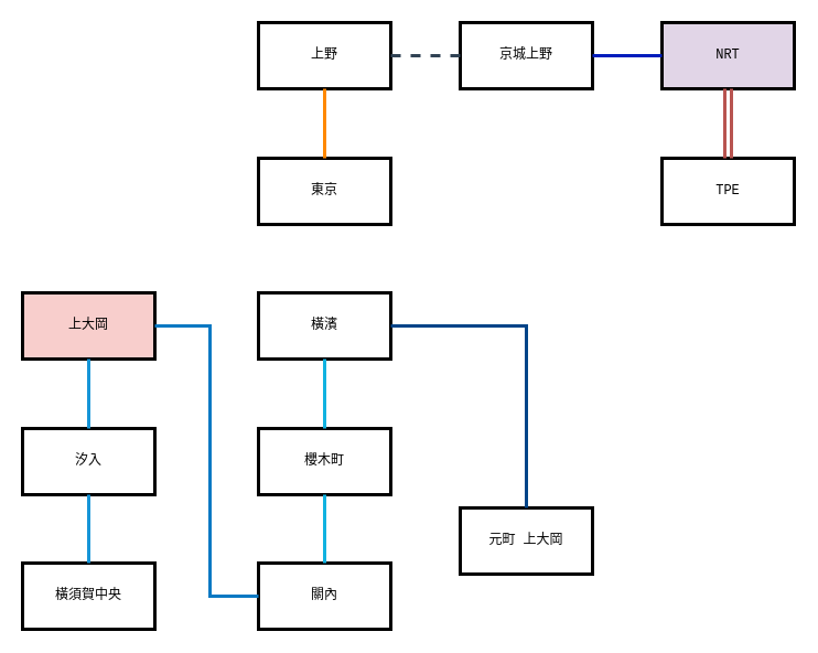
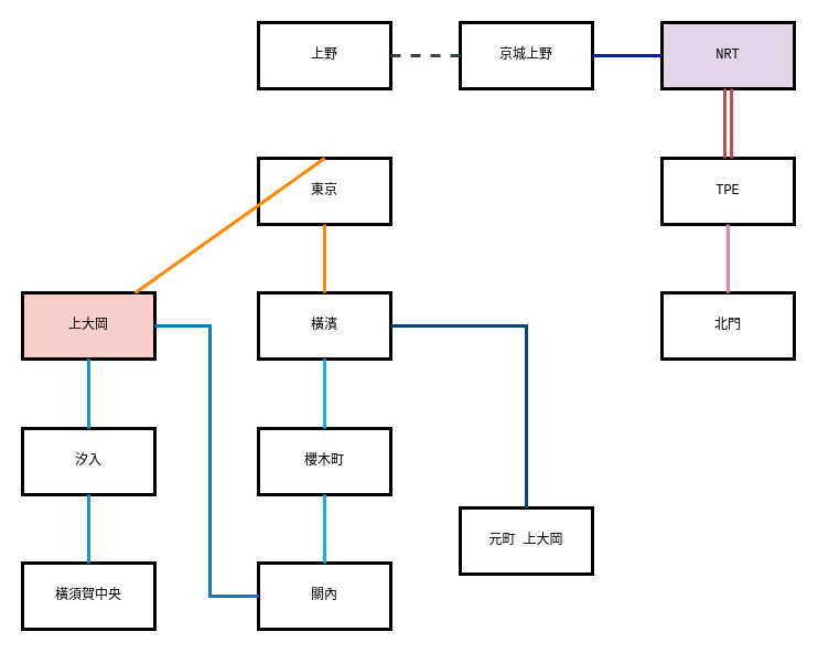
  <mxCell id="0" />
  <mxCell id="1" parent="0" />
  <mxCell id="2" value="京城上野" style="rounded=0;whiteSpace=wrap;html=1;strokeWidth=3;fontFamily=Courier New;" parent="1" vertex="1"><mxGeometry x="417" y="20" width="120" height="60" as="geometry" /></mxCell>
  <mxCell id="3" value="NRT" style="rounded=0;whiteSpace=wrap;html=1;strokeWidth=3;fontFamily=Courier New;fillColor=#e1d5e7;" parent="1" vertex="1"><mxGeometry x="600" y="20" width="120" height="60" as="geometry" /></mxCell>
  <mxCell id="4" value="上野" style="rounded=0;whiteSpace=wrap;html=1;strokeWidth=3;fontFamily=Courier New;" parent="1" vertex="1"><mxGeometry x="234" y="20" width="120" height="60" as="geometry" /></mxCell>
  <mxCell id="5" value="東京" style="rounded=0;whiteSpace=wrap;html=1;strokeWidth=3;fontFamily=Courier New;" parent="1" vertex="1"><mxGeometry x="234" y="143" width="120" height="60" as="geometry" /></mxCell>
  <mxCell id="6" value="橫濱" style="rounded=0;whiteSpace=wrap;html=1;strokeWidth=3;fontFamily=Courier New;" parent="1" vertex="1"><mxGeometry x="234" y="265" width="120" height="60" as="geometry" /></mxCell>
  <mxCell id="7" value="櫻木町" style="rounded=0;whiteSpace=wrap;html=1;strokeWidth=3;fontFamily=Courier New;" parent="1" vertex="1"><mxGeometry x="234" y="388" width="120" height="60" as="geometry" /></mxCell>
  <mxCell id="8" value="關內" style="rounded=0;whiteSpace=wrap;html=1;strokeWidth=3;fontFamily=Courier New;" parent="1" vertex="1"><mxGeometry x="234" y="510" width="120" height="60" as="geometry" /></mxCell>
  <mxCell id="9" value="元町 上大岡" style="rounded=0;whiteSpace=wrap;html=1;strokeWidth=3;fontFamily=Courier New;" parent="1" vertex="1"><mxGeometry x="417" y="460" width="120" height="60" as="geometry" /></mxCell>
  <mxCell id="10" value="上大岡" style="rounded=0;whiteSpace=wrap;html=1;strokeWidth=3;fontFamily=Courier New;fillColor=#f8cecc;" parent="1" vertex="1"><mxGeometry x="20" y="265" width="120" height="60" as="geometry" /></mxCell>
  <mxCell id="11" value="汐入" style="rounded=0;whiteSpace=wrap;html=1;strokeWidth=3;fontFamily=Courier New;" parent="1" vertex="1"><mxGeometry x="20" y="388" width="120" height="60" as="geometry" /></mxCell>
  <mxCell id="12" value="橫須賀中央" style="rounded=0;whiteSpace=wrap;html=1;strokeWidth=3;fontFamily=Courier New;" parent="1" vertex="1"><mxGeometry x="20" y="510" width="120" height="60" as="geometry" /></mxCell>
  <mxCell id="13" value="" style="endArrow=none;html=1;rounded=0;entryX=0;entryY=0.5;entryDx=0;entryDy=0;exitX=1;exitY=0.5;exitDx=0;exitDy=0;fillColor=#0050ef;strokeColor=#001DBC;strokeWidth=3;fontFamily=Courier New;" parent="1" source="2" target="3" edge="1"><mxGeometry width="50" height="50" relative="1" as="geometry"><mxPoint x="340" y="-80" as="sourcePoint" /><mxPoint x="390" y="-130" as="targetPoint" /></mxGeometry></mxCell>
  <mxCell id="14" value="" style="endArrow=none;dashed=1;html=1;rounded=0;entryX=0;entryY=0.5;entryDx=0;entryDy=0;exitX=1;exitY=0.5;exitDx=0;exitDy=0;strokeWidth=3;fillColor=#647687;strokeColor=#314354;fontFamily=Courier New;" parent="1" source="4" target="2" edge="1"><mxGeometry width="50" height="50" relative="1" as="geometry"><mxPoint x="230" y="-60" as="sourcePoint" /><mxPoint x="280" y="-110" as="targetPoint" /></mxGeometry></mxCell>
- <mxCell id="15" value="" style="endArrow=none;html=1;rounded=0;entryX=0.5;entryY=1;entryDx=0;entryDy=0;exitX=0.5;exitY=0;exitDx=0;exitDy=0;strokeWidth=3;fillColor=#fff2cc;gradientColor=#ffd966;strokeColor=#ff8800;fontFamily=Courier New;" parent="1" source="5" target="4" edge="1"><mxGeometry width="50" height="50" relative="1" as="geometry"><mxPoint x="220" y="-40" as="sourcePoint" /><mxPoint x="270" y="-90" as="targetPoint" /></mxGeometry></mxCell>
+ <mxCell id="15" value="" style="endArrow=none;html=1;rounded=0;exitX=0.5;exitY=0;exitDx=0;exitDy=0;strokeWidth=3;fillColor=#fff2cc;gradientColor=#ffd966;strokeColor=#ff8800;fontFamily=Courier New;" parent="1" source="5" target="10" edge="1"><mxGeometry width="50" height="50" relative="1" as="geometry"><mxPoint x="220" y="-40" as="sourcePoint" /><mxPoint x="270" y="-90" as="targetPoint" /></mxGeometry></mxCell>
+ <mxCell id="16" value="" style="endArrow=none;html=1;rounded=0;entryX=0.5;entryY=1;entryDx=0;entryDy=0;exitX=0.5;exitY=0;exitDx=0;exitDy=0;strokeWidth=3;fillColor=#fff2cc;gradientColor=#ffd966;strokeColor=#ff8800;fontFamily=Courier New;" parent="1" source="6" target="5" edge="1"><mxGeometry width="50" height="50" relative="1" as="geometry"><mxPoint x="120" y="193" as="sourcePoint" /><mxPoint x="120" y="130" as="targetPoint" /></mxGeometry></mxCell>
  <mxCell id="17" value="" style="endArrow=none;html=1;rounded=0;entryX=0.5;entryY=1;entryDx=0;entryDy=0;exitX=0.5;exitY=0;exitDx=0;exitDy=0;strokeWidth=3;strokeColor=#10B2E0;fontFamily=Courier New;" parent="1" source="7" target="6" edge="1"><mxGeometry width="50" height="50" relative="1" as="geometry"><mxPoint x="180" y="390" as="sourcePoint" /><mxPoint x="230" y="340" as="targetPoint" /></mxGeometry></mxCell>
  <mxCell id="18" value="" style="endArrow=none;html=1;rounded=0;exitX=0.5;exitY=1;exitDx=0;exitDy=0;strokeWidth=3;strokeColor=#10B2E0;entryX=0.5;entryY=0;entryDx=0;entryDy=0;fontFamily=Courier New;" parent="1" source="7" target="8" edge="1"><mxGeometry width="50" height="50" relative="1" as="geometry"><mxPoint x="293.76" y="510" as="sourcePoint" /><mxPoint x="240" y="480" as="targetPoint" /></mxGeometry></mxCell>
  <mxCell id="19" value="" style="endArrow=none;html=1;rounded=0;entryX=0.5;entryY=0;entryDx=0;entryDy=0;exitX=1;exitY=0.5;exitDx=0;exitDy=0;strokeColor=#014488;strokeWidth=3;fontFamily=Courier New;" parent="1" source="6" target="9" edge="1"><mxGeometry width="50" height="50" relative="1" as="geometry"><mxPoint x="450" y="300" as="sourcePoint" /><mxPoint x="500" y="250" as="targetPoint" /><Array as="points"><mxPoint x="477" y="295" /></Array></mxGeometry></mxCell>
  <mxCell id="20" value="" style="endArrow=none;html=1;rounded=0;entryX=1;entryY=0.5;entryDx=0;entryDy=0;exitX=0;exitY=0.5;exitDx=0;exitDy=0;strokeColor=#0B79C3;strokeWidth=3;fontFamily=Courier New;" parent="1" source="8" target="10" edge="1"><mxGeometry width="50" height="50" relative="1" as="geometry"><mxPoint x="-300" y="350" as="sourcePoint" /><mxPoint x="-250" y="300" as="targetPoint" /><Array as="points"><mxPoint x="190" y="540" /><mxPoint x="190" y="295" /></Array></mxGeometry></mxCell>
  <mxCell id="21" value="" style="endArrow=none;html=1;rounded=0;entryX=0.5;entryY=1;entryDx=0;entryDy=0;exitX=0.5;exitY=0;exitDx=0;exitDy=0;strokeColor=#1595D7;strokeWidth=3;fontFamily=Courier New;" parent="1" source="11" target="10" edge="1"><mxGeometry width="50" height="50" relative="1" as="geometry"><mxPoint x="-280" y="410" as="sourcePoint" /><mxPoint x="-230" y="360" as="targetPoint" /></mxGeometry></mxCell>
  <mxCell id="22" value="" style="endArrow=none;html=1;rounded=0;entryX=0.5;entryY=0;entryDx=0;entryDy=0;exitX=0.5;exitY=1;exitDx=0;exitDy=0;strokeColor=#1595D7;strokeWidth=3;fontFamily=Courier New;" parent="1" source="11" target="12" edge="1"><mxGeometry width="50" height="50" relative="1" as="geometry"><mxPoint x="90" y="398" as="sourcePoint" /><mxPoint x="90" y="335" as="targetPoint" /></mxGeometry></mxCell>
  <mxCell id="23" value="TPE" style="rounded=0;whiteSpace=wrap;html=1;strokeWidth=3;fontFamily=Courier New;" vertex="1" parent="1"><mxGeometry x="600" y="143" width="120" height="60" as="geometry" /></mxCell>
  <mxCell id="24" value="" style="shape=link;html=1;rounded=0;entryX=0.5;entryY=1;entryDx=0;entryDy=0;exitX=0.5;exitY=0;exitDx=0;exitDy=0;fillColor=#f8cecc;gradientColor=#ea6b66;strokeColor=#b85450;strokeWidth=3;" edge="1" parent="1" source="23" target="3"><mxGeometry width="100" relative="1" as="geometry"><mxPoint x="660" y="120" as="sourcePoint" /><mxPoint x="740" y="320" as="targetPoint" /></mxGeometry></mxCell>
+ <mxCell id="25" value="北門" style="rounded=0;whiteSpace=wrap;html=1;strokeWidth=3;fontFamily=Courier New;" vertex="1" parent="1"><mxGeometry x="600" y="265" width="120" height="60" as="geometry" /></mxCell>
+ <mxCell id="26" value="" style="endArrow=none;html=1;rounded=0;entryX=0.5;entryY=1;entryDx=0;entryDy=0;exitX=0.5;exitY=0;exitDx=0;exitDy=0;fillColor=#e6d0de;gradientColor=#d5739d;strokeColor=#dd83bd;strokeWidth=3;" edge="1" parent="1" source="25" target="23"><mxGeometry width="50" height="50" relative="1" as="geometry"><mxPoint x="460" y="250" as="sourcePoint" /><mxPoint x="510" y="200" as="targetPoint" /></mxGeometry></mxCell>
